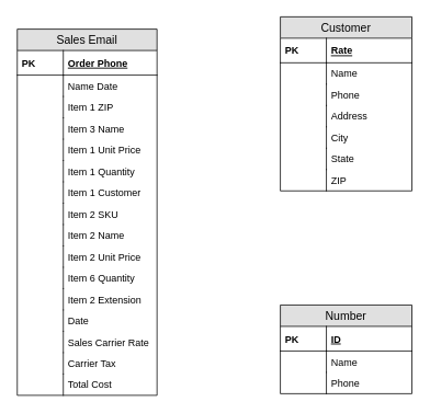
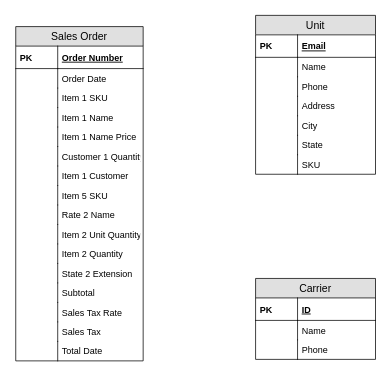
  <mxCell id="0" />
  <mxCell id="1" parent="0" />
- <mxCell id="2" value="Customer" style="swimlane;fontStyle=0;childLayout=stackLayout;horizontal=1;startSize=26;fillColor=#e0e0e0;horizontalStack=0;resizeParent=1;resizeParentMax=0;resizeLast=0;collapsible=1;marginBottom=0;swimlaneFillColor=#ffffff;align=center;fontSize=14;" parent="1" vertex="1"><mxGeometry x="340" y="20" width="160" height="212" as="geometry" /></mxCell>
- <mxCell id="3" value="Rate" style="shape=partialRectangle;top=0;left=0;right=0;bottom=1;align=left;verticalAlign=middle;fillColor=none;spacingLeft=60;spacingRight=4;overflow=hidden;rotatable=0;points=[[0,0.5],[1,0.5]];portConstraint=eastwest;dropTarget=0;fontStyle=5;fontSize=12;" parent="2" vertex="1"><mxGeometry y="26" width="160" height="30" as="geometry" /></mxCell>
+ <mxCell id="2" value="Unit" style="swimlane;fontStyle=0;childLayout=stackLayout;horizontal=1;startSize=26;fillColor=#e0e0e0;horizontalStack=0;resizeParent=1;resizeParentMax=0;resizeLast=0;collapsible=1;marginBottom=0;swimlaneFillColor=#ffffff;align=center;fontSize=14;" parent="1" vertex="1"><mxGeometry x="340" y="20" width="160" height="212" as="geometry" /></mxCell>
+ <mxCell id="3" value="Email" style="shape=partialRectangle;top=0;left=0;right=0;bottom=1;align=left;verticalAlign=middle;fillColor=none;spacingLeft=60;spacingRight=4;overflow=hidden;rotatable=0;points=[[0,0.5],[1,0.5]];portConstraint=eastwest;dropTarget=0;fontStyle=5;fontSize=12;" parent="2" vertex="1"><mxGeometry y="26" width="160" height="30" as="geometry" /></mxCell>
  <mxCell id="4" value="PK" style="shape=partialRectangle;fontStyle=1;top=0;left=0;bottom=0;fillColor=none;align=left;verticalAlign=middle;spacingLeft=4;spacingRight=4;overflow=hidden;rotatable=0;points=[];portConstraint=eastwest;part=1;fontSize=12;" parent="3" vertex="1" connectable="0"><mxGeometry width="56" height="30" as="geometry" /></mxCell>
  <mxCell id="5" value="Name" style="shape=partialRectangle;top=0;left=0;right=0;bottom=0;align=left;verticalAlign=top;fillColor=none;spacingLeft=60;spacingRight=4;overflow=hidden;rotatable=0;points=[[0,0.5],[1,0.5]];portConstraint=eastwest;dropTarget=0;fontSize=12;" parent="2" vertex="1"><mxGeometry y="56" width="160" height="26" as="geometry" /></mxCell>
  <mxCell id="6" value="" style="shape=partialRectangle;top=0;left=0;bottom=0;fillColor=none;align=left;verticalAlign=top;spacingLeft=4;spacingRight=4;overflow=hidden;rotatable=0;points=[];portConstraint=eastwest;part=1;fontSize=12;" parent="5" vertex="1" connectable="0"><mxGeometry width="56" height="26" as="geometry" /></mxCell>
  <mxCell id="7" value="Phone" style="shape=partialRectangle;top=0;left=0;right=0;bottom=0;align=left;verticalAlign=top;fillColor=none;spacingLeft=60;spacingRight=4;overflow=hidden;rotatable=0;points=[[0,0.5],[1,0.5]];portConstraint=eastwest;dropTarget=0;fontSize=12;" parent="2" vertex="1"><mxGeometry y="82" width="160" height="26" as="geometry" /></mxCell>
  <mxCell id="8" value="" style="shape=partialRectangle;top=0;left=0;bottom=0;fillColor=none;align=left;verticalAlign=top;spacingLeft=4;spacingRight=4;overflow=hidden;rotatable=0;points=[];portConstraint=eastwest;part=1;fontSize=12;" parent="7" vertex="1" connectable="0"><mxGeometry width="56" height="26" as="geometry" /></mxCell>
  <mxCell id="9" value="Address" style="shape=partialRectangle;top=0;left=0;right=0;bottom=0;align=left;verticalAlign=top;fillColor=none;spacingLeft=60;spacingRight=4;overflow=hidden;rotatable=0;points=[[0,0.5],[1,0.5]];portConstraint=eastwest;dropTarget=0;fontSize=12;" parent="2" vertex="1"><mxGeometry y="108" width="160" height="26" as="geometry" /></mxCell>
  <mxCell id="10" value="" style="shape=partialRectangle;top=0;left=0;bottom=0;fillColor=none;align=left;verticalAlign=top;spacingLeft=4;spacingRight=4;overflow=hidden;rotatable=0;points=[];portConstraint=eastwest;part=1;fontSize=12;" parent="9" vertex="1" connectable="0"><mxGeometry width="56" height="26" as="geometry" /></mxCell>
  <mxCell id="11" value="City" style="shape=partialRectangle;top=0;left=0;right=0;bottom=0;align=left;verticalAlign=top;fillColor=none;spacingLeft=60;spacingRight=4;overflow=hidden;rotatable=0;points=[[0,0.5],[1,0.5]];portConstraint=eastwest;dropTarget=0;fontSize=12;" parent="2" vertex="1"><mxGeometry y="134" width="160" height="26" as="geometry" /></mxCell>
  <mxCell id="12" value="" style="shape=partialRectangle;top=0;left=0;bottom=0;fillColor=none;align=left;verticalAlign=top;spacingLeft=4;spacingRight=4;overflow=hidden;rotatable=0;points=[];portConstraint=eastwest;part=1;fontSize=12;" parent="11" vertex="1" connectable="0"><mxGeometry width="56" height="26" as="geometry" /></mxCell>
  <mxCell id="13" value="State" style="shape=partialRectangle;top=0;left=0;right=0;bottom=0;align=left;verticalAlign=top;fillColor=none;spacingLeft=60;spacingRight=4;overflow=hidden;rotatable=0;points=[[0,0.5],[1,0.5]];portConstraint=eastwest;dropTarget=0;fontSize=12;" parent="2" vertex="1"><mxGeometry y="160" width="160" height="26" as="geometry" /></mxCell>
  <mxCell id="14" value="" style="shape=partialRectangle;top=0;left=0;bottom=0;fillColor=none;align=left;verticalAlign=top;spacingLeft=4;spacingRight=4;overflow=hidden;rotatable=0;points=[];portConstraint=eastwest;part=1;fontSize=12;" parent="13" vertex="1" connectable="0"><mxGeometry width="56" height="26" as="geometry" /></mxCell>
- <mxCell id="15" value="ZIP" style="shape=partialRectangle;top=0;left=0;right=0;bottom=0;align=left;verticalAlign=top;fillColor=none;spacingLeft=60;spacingRight=4;overflow=hidden;rotatable=0;points=[[0,0.5],[1,0.5]];portConstraint=eastwest;dropTarget=0;fontSize=12;" parent="2" vertex="1"><mxGeometry y="186" width="160" height="26" as="geometry" /></mxCell>
+ <mxCell id="15" value="SKU" style="shape=partialRectangle;top=0;left=0;right=0;bottom=0;align=left;verticalAlign=top;fillColor=none;spacingLeft=60;spacingRight=4;overflow=hidden;rotatable=0;points=[[0,0.5],[1,0.5]];portConstraint=eastwest;dropTarget=0;fontSize=12;" parent="2" vertex="1"><mxGeometry y="186" width="160" height="26" as="geometry" /></mxCell>
  <mxCell id="16" value="" style="shape=partialRectangle;top=0;left=0;bottom=0;fillColor=none;align=left;verticalAlign=top;spacingLeft=4;spacingRight=4;overflow=hidden;rotatable=0;points=[];portConstraint=eastwest;part=1;fontSize=12;" parent="15" vertex="1" connectable="0"><mxGeometry width="56" height="26" as="geometry" /></mxCell>
- <mxCell id="17" value="Number" style="swimlane;fontStyle=0;childLayout=stackLayout;horizontal=1;startSize=26;fillColor=#e0e0e0;horizontalStack=0;resizeParent=1;resizeParentMax=0;resizeLast=0;collapsible=1;marginBottom=0;swimlaneFillColor=#ffffff;align=center;fontSize=14;" parent="1" vertex="1"><mxGeometry x="340" y="371" width="160" height="108" as="geometry" /></mxCell>
+ <mxCell id="17" value="Carrier" style="swimlane;fontStyle=0;childLayout=stackLayout;horizontal=1;startSize=26;fillColor=#e0e0e0;horizontalStack=0;resizeParent=1;resizeParentMax=0;resizeLast=0;collapsible=1;marginBottom=0;swimlaneFillColor=#ffffff;align=center;fontSize=14;" parent="1" vertex="1"><mxGeometry x="340" y="371" width="160" height="108" as="geometry" /></mxCell>
  <mxCell id="18" value="ID" style="shape=partialRectangle;top=0;left=0;right=0;bottom=1;align=left;verticalAlign=middle;fillColor=none;spacingLeft=60;spacingRight=4;overflow=hidden;rotatable=0;points=[[0,0.5],[1,0.5]];portConstraint=eastwest;dropTarget=0;fontStyle=5;fontSize=12;" parent="17" vertex="1"><mxGeometry y="26" width="160" height="30" as="geometry" /></mxCell>
  <mxCell id="19" value="PK" style="shape=partialRectangle;fontStyle=1;top=0;left=0;bottom=0;fillColor=none;align=left;verticalAlign=middle;spacingLeft=4;spacingRight=4;overflow=hidden;rotatable=0;points=[];portConstraint=eastwest;part=1;fontSize=12;" parent="18" vertex="1" connectable="0"><mxGeometry width="56" height="30" as="geometry" /></mxCell>
  <mxCell id="20" value="Name" style="shape=partialRectangle;top=0;left=0;right=0;bottom=0;align=left;verticalAlign=top;fillColor=none;spacingLeft=60;spacingRight=4;overflow=hidden;rotatable=0;points=[[0,0.5],[1,0.5]];portConstraint=eastwest;dropTarget=0;fontSize=12;" parent="17" vertex="1"><mxGeometry y="56" width="160" height="26" as="geometry" /></mxCell>
  <mxCell id="21" value="" style="shape=partialRectangle;top=0;left=0;bottom=0;fillColor=none;align=left;verticalAlign=top;spacingLeft=4;spacingRight=4;overflow=hidden;rotatable=0;points=[];portConstraint=eastwest;part=1;fontSize=12;" parent="20" vertex="1" connectable="0"><mxGeometry width="56" height="26" as="geometry" /></mxCell>
  <mxCell id="22" value="Phone" style="shape=partialRectangle;top=0;left=0;right=0;bottom=0;align=left;verticalAlign=top;fillColor=none;spacingLeft=60;spacingRight=4;overflow=hidden;rotatable=0;points=[[0,0.5],[1,0.5]];portConstraint=eastwest;dropTarget=0;fontSize=12;" parent="17" vertex="1"><mxGeometry y="82" width="160" height="26" as="geometry" /></mxCell>
  <mxCell id="23" value="" style="shape=partialRectangle;top=0;left=0;bottom=0;fillColor=none;align=left;verticalAlign=top;spacingLeft=4;spacingRight=4;overflow=hidden;rotatable=0;points=[];portConstraint=eastwest;part=1;fontSize=12;" parent="22" vertex="1" connectable="0"><mxGeometry width="56" height="26" as="geometry" /></mxCell>
- <mxCell id="24" value="Sales Email" style="swimlane;fontStyle=0;childLayout=stackLayout;horizontal=1;startSize=26;fillColor=#e0e0e0;horizontalStack=0;resizeParent=1;resizeParentMax=0;resizeLast=0;collapsible=1;marginBottom=0;swimlaneFillColor=#ffffff;align=center;fontSize=14;" vertex="1" parent="1"><mxGeometry x="20" y="35" width="170" height="446" as="geometry" /></mxCell>
- <mxCell id="25" value="Order Phone" style="shape=partialRectangle;top=0;left=0;right=0;bottom=1;align=left;verticalAlign=middle;fillColor=none;spacingLeft=60;spacingRight=4;overflow=hidden;rotatable=0;points=[[0,0.5],[1,0.5]];portConstraint=eastwest;dropTarget=0;fontStyle=5;fontSize=12;" vertex="1" parent="24"><mxGeometry y="26" width="170" height="30" as="geometry" /></mxCell>
+ <mxCell id="24" value="Sales Order" style="swimlane;fontStyle=0;childLayout=stackLayout;horizontal=1;startSize=26;fillColor=#e0e0e0;horizontalStack=0;resizeParent=1;resizeParentMax=0;resizeLast=0;collapsible=1;marginBottom=0;swimlaneFillColor=#ffffff;align=center;fontSize=14;" vertex="1" parent="1"><mxGeometry x="20" y="35" width="170" height="446" as="geometry" /></mxCell>
+ <mxCell id="25" value="Order Number" style="shape=partialRectangle;top=0;left=0;right=0;bottom=1;align=left;verticalAlign=middle;fillColor=none;spacingLeft=60;spacingRight=4;overflow=hidden;rotatable=0;points=[[0,0.5],[1,0.5]];portConstraint=eastwest;dropTarget=0;fontStyle=5;fontSize=12;" vertex="1" parent="24"><mxGeometry y="26" width="170" height="30" as="geometry" /></mxCell>
  <mxCell id="26" value="PK" style="shape=partialRectangle;fontStyle=1;top=0;left=0;bottom=0;fillColor=none;align=left;verticalAlign=middle;spacingLeft=4;spacingRight=4;overflow=hidden;rotatable=0;points=[];portConstraint=eastwest;part=1;fontSize=12;" vertex="1" connectable="0" parent="25"><mxGeometry width="56" height="30" as="geometry" /></mxCell>
- <mxCell id="27" value="Name Date" style="shape=partialRectangle;top=0;left=0;right=0;bottom=0;align=left;verticalAlign=top;fillColor=none;spacingLeft=60;spacingRight=4;overflow=hidden;rotatable=0;points=[[0,0.5],[1,0.5]];portConstraint=eastwest;dropTarget=0;fontSize=12;" vertex="1" parent="24"><mxGeometry y="56" width="170" height="26" as="geometry" /></mxCell>
+ <mxCell id="27" value="Order Date" style="shape=partialRectangle;top=0;left=0;right=0;bottom=0;align=left;verticalAlign=top;fillColor=none;spacingLeft=60;spacingRight=4;overflow=hidden;rotatable=0;points=[[0,0.5],[1,0.5]];portConstraint=eastwest;dropTarget=0;fontSize=12;" vertex="1" parent="24"><mxGeometry y="56" width="170" height="26" as="geometry" /></mxCell>
  <mxCell id="28" value="" style="shape=partialRectangle;top=0;left=0;bottom=0;fillColor=none;align=left;verticalAlign=top;spacingLeft=4;spacingRight=4;overflow=hidden;rotatable=0;points=[];portConstraint=eastwest;part=1;fontSize=12;" vertex="1" connectable="0" parent="27"><mxGeometry width="56" height="26" as="geometry" /></mxCell>
- <mxCell id="29" value="Item 1 ZIP" style="shape=partialRectangle;top=0;left=0;right=0;bottom=0;align=left;verticalAlign=top;fillColor=none;spacingLeft=60;spacingRight=4;overflow=hidden;rotatable=0;points=[[0,0.5],[1,0.5]];portConstraint=eastwest;dropTarget=0;fontSize=12;" vertex="1" parent="24"><mxGeometry y="82" width="170" height="26" as="geometry" /></mxCell>
+ <mxCell id="29" value="Item 1 SKU" style="shape=partialRectangle;top=0;left=0;right=0;bottom=0;align=left;verticalAlign=top;fillColor=none;spacingLeft=60;spacingRight=4;overflow=hidden;rotatable=0;points=[[0,0.5],[1,0.5]];portConstraint=eastwest;dropTarget=0;fontSize=12;" vertex="1" parent="24"><mxGeometry y="82" width="170" height="26" as="geometry" /></mxCell>
  <mxCell id="30" value="" style="shape=partialRectangle;top=0;left=0;bottom=0;fillColor=none;align=left;verticalAlign=top;spacingLeft=4;spacingRight=4;overflow=hidden;rotatable=0;points=[];portConstraint=eastwest;part=1;fontSize=12;" vertex="1" connectable="0" parent="29"><mxGeometry width="56" height="26" as="geometry" /></mxCell>
- <mxCell id="31" value="Item 3 Name" style="shape=partialRectangle;top=0;left=0;right=0;bottom=0;align=left;verticalAlign=top;fillColor=none;spacingLeft=60;spacingRight=4;overflow=hidden;rotatable=0;points=[[0,0.5],[1,0.5]];portConstraint=eastwest;dropTarget=0;fontSize=12;" vertex="1" parent="24"><mxGeometry y="108" width="170" height="26" as="geometry" /></mxCell>
+ <mxCell id="31" value="Item 1 Name" style="shape=partialRectangle;top=0;left=0;right=0;bottom=0;align=left;verticalAlign=top;fillColor=none;spacingLeft=60;spacingRight=4;overflow=hidden;rotatable=0;points=[[0,0.5],[1,0.5]];portConstraint=eastwest;dropTarget=0;fontSize=12;" vertex="1" parent="24"><mxGeometry y="108" width="170" height="26" as="geometry" /></mxCell>
  <mxCell id="32" value="" style="shape=partialRectangle;top=0;left=0;bottom=0;fillColor=none;align=left;verticalAlign=top;spacingLeft=4;spacingRight=4;overflow=hidden;rotatable=0;points=[];portConstraint=eastwest;part=1;fontSize=12;" vertex="1" connectable="0" parent="31"><mxGeometry width="56" height="26" as="geometry" /></mxCell>
- <mxCell id="33" value="Item 1 Unit Price" style="shape=partialRectangle;top=0;left=0;right=0;bottom=0;align=left;verticalAlign=top;fillColor=none;spacingLeft=60;spacingRight=4;overflow=hidden;rotatable=0;points=[[0,0.5],[1,0.5]];portConstraint=eastwest;dropTarget=0;fontSize=12;" vertex="1" parent="24"><mxGeometry y="134" width="170" height="26" as="geometry" /></mxCell>
+ <mxCell id="33" value="Item 1 Name Price" style="shape=partialRectangle;top=0;left=0;right=0;bottom=0;align=left;verticalAlign=top;fillColor=none;spacingLeft=60;spacingRight=4;overflow=hidden;rotatable=0;points=[[0,0.5],[1,0.5]];portConstraint=eastwest;dropTarget=0;fontSize=12;" vertex="1" parent="24"><mxGeometry y="134" width="170" height="26" as="geometry" /></mxCell>
  <mxCell id="34" value="" style="shape=partialRectangle;top=0;left=0;bottom=0;fillColor=none;align=left;verticalAlign=top;spacingLeft=4;spacingRight=4;overflow=hidden;rotatable=0;points=[];portConstraint=eastwest;part=1;fontSize=12;" vertex="1" connectable="0" parent="33"><mxGeometry width="56" height="26" as="geometry" /></mxCell>
- <mxCell id="35" value="Item 1 Quantity" style="shape=partialRectangle;top=0;left=0;right=0;bottom=0;align=left;verticalAlign=top;fillColor=none;spacingLeft=60;spacingRight=4;overflow=hidden;rotatable=0;points=[[0,0.5],[1,0.5]];portConstraint=eastwest;dropTarget=0;fontSize=12;" vertex="1" parent="24"><mxGeometry y="160" width="170" height="26" as="geometry" /></mxCell>
+ <mxCell id="35" value="Customer 1 Quantity" style="shape=partialRectangle;top=0;left=0;right=0;bottom=0;align=left;verticalAlign=top;fillColor=none;spacingLeft=60;spacingRight=4;overflow=hidden;rotatable=0;points=[[0,0.5],[1,0.5]];portConstraint=eastwest;dropTarget=0;fontSize=12;" vertex="1" parent="24"><mxGeometry y="160" width="170" height="26" as="geometry" /></mxCell>
  <mxCell id="36" value="" style="shape=partialRectangle;top=0;left=0;bottom=0;fillColor=none;align=left;verticalAlign=top;spacingLeft=4;spacingRight=4;overflow=hidden;rotatable=0;points=[];portConstraint=eastwest;part=1;fontSize=12;" vertex="1" connectable="0" parent="35"><mxGeometry width="56" height="26" as="geometry" /></mxCell>
  <mxCell id="37" value="Item 1 Customer" style="shape=partialRectangle;top=0;left=0;right=0;bottom=0;align=left;verticalAlign=top;fillColor=none;spacingLeft=60;spacingRight=4;overflow=hidden;rotatable=0;points=[[0,0.5],[1,0.5]];portConstraint=eastwest;dropTarget=0;fontSize=12;" vertex="1" parent="24"><mxGeometry y="186" width="170" height="26" as="geometry" /></mxCell>
  <mxCell id="38" value="" style="shape=partialRectangle;top=0;left=0;bottom=0;fillColor=none;align=left;verticalAlign=top;spacingLeft=4;spacingRight=4;overflow=hidden;rotatable=0;points=[];portConstraint=eastwest;part=1;fontSize=12;" vertex="1" connectable="0" parent="37"><mxGeometry width="56" height="26" as="geometry" /></mxCell>
- <mxCell id="39" value="Item 2 SKU" style="shape=partialRectangle;top=0;left=0;right=0;bottom=0;align=left;verticalAlign=top;fillColor=none;spacingLeft=60;spacingRight=4;overflow=hidden;rotatable=0;points=[[0,0.5],[1,0.5]];portConstraint=eastwest;dropTarget=0;fontSize=12;" vertex="1" parent="24"><mxGeometry y="212" width="170" height="26" as="geometry" /></mxCell>
+ <mxCell id="39" value="Item 5 SKU" style="shape=partialRectangle;top=0;left=0;right=0;bottom=0;align=left;verticalAlign=top;fillColor=none;spacingLeft=60;spacingRight=4;overflow=hidden;rotatable=0;points=[[0,0.5],[1,0.5]];portConstraint=eastwest;dropTarget=0;fontSize=12;" vertex="1" parent="24"><mxGeometry y="212" width="170" height="26" as="geometry" /></mxCell>
  <mxCell id="40" value="" style="shape=partialRectangle;top=0;left=0;bottom=0;fillColor=none;align=left;verticalAlign=top;spacingLeft=4;spacingRight=4;overflow=hidden;rotatable=0;points=[];portConstraint=eastwest;part=1;fontSize=12;" vertex="1" connectable="0" parent="39"><mxGeometry width="56" height="26" as="geometry" /></mxCell>
- <mxCell id="41" value="Item 2 Name" style="shape=partialRectangle;top=0;left=0;right=0;bottom=0;align=left;verticalAlign=top;fillColor=none;spacingLeft=60;spacingRight=4;overflow=hidden;rotatable=0;points=[[0,0.5],[1,0.5]];portConstraint=eastwest;dropTarget=0;fontSize=12;" vertex="1" parent="24"><mxGeometry y="238" width="170" height="26" as="geometry" /></mxCell>
+ <mxCell id="41" value="Rate 2 Name" style="shape=partialRectangle;top=0;left=0;right=0;bottom=0;align=left;verticalAlign=top;fillColor=none;spacingLeft=60;spacingRight=4;overflow=hidden;rotatable=0;points=[[0,0.5],[1,0.5]];portConstraint=eastwest;dropTarget=0;fontSize=12;" vertex="1" parent="24"><mxGeometry y="238" width="170" height="26" as="geometry" /></mxCell>
  <mxCell id="42" value="" style="shape=partialRectangle;top=0;left=0;bottom=0;fillColor=none;align=left;verticalAlign=top;spacingLeft=4;spacingRight=4;overflow=hidden;rotatable=0;points=[];portConstraint=eastwest;part=1;fontSize=12;" vertex="1" connectable="0" parent="41"><mxGeometry width="56" height="26" as="geometry" /></mxCell>
- <mxCell id="43" value="Item 2 Unit Price" style="shape=partialRectangle;top=0;left=0;right=0;bottom=0;align=left;verticalAlign=top;fillColor=none;spacingLeft=60;spacingRight=4;overflow=hidden;rotatable=0;points=[[0,0.5],[1,0.5]];portConstraint=eastwest;dropTarget=0;fontSize=12;" vertex="1" parent="24"><mxGeometry y="264" width="170" height="26" as="geometry" /></mxCell>
+ <mxCell id="43" value="Item 2 Unit Quantity" style="shape=partialRectangle;top=0;left=0;right=0;bottom=0;align=left;verticalAlign=top;fillColor=none;spacingLeft=60;spacingRight=4;overflow=hidden;rotatable=0;points=[[0,0.5],[1,0.5]];portConstraint=eastwest;dropTarget=0;fontSize=12;" vertex="1" parent="24"><mxGeometry y="264" width="170" height="26" as="geometry" /></mxCell>
  <mxCell id="44" value="" style="shape=partialRectangle;top=0;left=0;bottom=0;fillColor=none;align=left;verticalAlign=top;spacingLeft=4;spacingRight=4;overflow=hidden;rotatable=0;points=[];portConstraint=eastwest;part=1;fontSize=12;" vertex="1" connectable="0" parent="43"><mxGeometry width="56" height="26" as="geometry" /></mxCell>
- <mxCell id="45" value="Item 6 Quantity" style="shape=partialRectangle;top=0;left=0;right=0;bottom=0;align=left;verticalAlign=top;fillColor=none;spacingLeft=60;spacingRight=4;overflow=hidden;rotatable=0;points=[[0,0.5],[1,0.5]];portConstraint=eastwest;dropTarget=0;fontSize=12;" vertex="1" parent="24"><mxGeometry y="290" width="170" height="26" as="geometry" /></mxCell>
+ <mxCell id="45" value="Item 2 Quantity" style="shape=partialRectangle;top=0;left=0;right=0;bottom=0;align=left;verticalAlign=top;fillColor=none;spacingLeft=60;spacingRight=4;overflow=hidden;rotatable=0;points=[[0,0.5],[1,0.5]];portConstraint=eastwest;dropTarget=0;fontSize=12;" vertex="1" parent="24"><mxGeometry y="290" width="170" height="26" as="geometry" /></mxCell>
  <mxCell id="46" value="" style="shape=partialRectangle;top=0;left=0;bottom=0;fillColor=none;align=left;verticalAlign=top;spacingLeft=4;spacingRight=4;overflow=hidden;rotatable=0;points=[];portConstraint=eastwest;part=1;fontSize=12;" vertex="1" connectable="0" parent="45"><mxGeometry width="56" height="26" as="geometry" /></mxCell>
- <mxCell id="47" value="Item 2 Extension" style="shape=partialRectangle;top=0;left=0;right=0;bottom=0;align=left;verticalAlign=top;fillColor=none;spacingLeft=60;spacingRight=4;overflow=hidden;rotatable=0;points=[[0,0.5],[1,0.5]];portConstraint=eastwest;dropTarget=0;fontSize=12;" vertex="1" parent="24"><mxGeometry y="316" width="170" height="26" as="geometry" /></mxCell>
+ <mxCell id="47" value="State 2 Extension" style="shape=partialRectangle;top=0;left=0;right=0;bottom=0;align=left;verticalAlign=top;fillColor=none;spacingLeft=60;spacingRight=4;overflow=hidden;rotatable=0;points=[[0,0.5],[1,0.5]];portConstraint=eastwest;dropTarget=0;fontSize=12;" vertex="1" parent="24"><mxGeometry y="316" width="170" height="26" as="geometry" /></mxCell>
  <mxCell id="48" value="" style="shape=partialRectangle;top=0;left=0;bottom=0;fillColor=none;align=left;verticalAlign=top;spacingLeft=4;spacingRight=4;overflow=hidden;rotatable=0;points=[];portConstraint=eastwest;part=1;fontSize=12;" vertex="1" connectable="0" parent="47"><mxGeometry width="56" height="26" as="geometry" /></mxCell>
- <mxCell id="49" value="Date" style="shape=partialRectangle;top=0;left=0;right=0;bottom=0;align=left;verticalAlign=top;fillColor=none;spacingLeft=60;spacingRight=4;overflow=hidden;rotatable=0;points=[[0,0.5],[1,0.5]];portConstraint=eastwest;dropTarget=0;fontSize=12;" vertex="1" parent="24"><mxGeometry y="342" width="170" height="26" as="geometry" /></mxCell>
+ <mxCell id="49" value="Subtotal" style="shape=partialRectangle;top=0;left=0;right=0;bottom=0;align=left;verticalAlign=top;fillColor=none;spacingLeft=60;spacingRight=4;overflow=hidden;rotatable=0;points=[[0,0.5],[1,0.5]];portConstraint=eastwest;dropTarget=0;fontSize=12;" vertex="1" parent="24"><mxGeometry y="342" width="170" height="26" as="geometry" /></mxCell>
  <mxCell id="50" value="" style="shape=partialRectangle;top=0;left=0;bottom=0;fillColor=none;align=left;verticalAlign=top;spacingLeft=4;spacingRight=4;overflow=hidden;rotatable=0;points=[];portConstraint=eastwest;part=1;fontSize=12;" vertex="1" connectable="0" parent="49"><mxGeometry width="56" height="26" as="geometry" /></mxCell>
- <mxCell id="51" value="Sales Carrier Rate" style="shape=partialRectangle;top=0;left=0;right=0;bottom=0;align=left;verticalAlign=top;fillColor=none;spacingLeft=60;spacingRight=4;overflow=hidden;rotatable=0;points=[[0,0.5],[1,0.5]];portConstraint=eastwest;dropTarget=0;fontSize=12;" vertex="1" parent="24"><mxGeometry y="368" width="170" height="26" as="geometry" /></mxCell>
+ <mxCell id="51" value="Sales Tax Rate" style="shape=partialRectangle;top=0;left=0;right=0;bottom=0;align=left;verticalAlign=top;fillColor=none;spacingLeft=60;spacingRight=4;overflow=hidden;rotatable=0;points=[[0,0.5],[1,0.5]];portConstraint=eastwest;dropTarget=0;fontSize=12;" vertex="1" parent="24"><mxGeometry y="368" width="170" height="26" as="geometry" /></mxCell>
  <mxCell id="52" value="" style="shape=partialRectangle;top=0;left=0;bottom=0;fillColor=none;align=left;verticalAlign=top;spacingLeft=4;spacingRight=4;overflow=hidden;rotatable=0;points=[];portConstraint=eastwest;part=1;fontSize=12;" vertex="1" connectable="0" parent="51"><mxGeometry width="56" height="26" as="geometry" /></mxCell>
- <mxCell id="53" value="Carrier Tax" style="shape=partialRectangle;top=0;left=0;right=0;bottom=0;align=left;verticalAlign=top;fillColor=none;spacingLeft=60;spacingRight=4;overflow=hidden;rotatable=0;points=[[0,0.5],[1,0.5]];portConstraint=eastwest;dropTarget=0;fontSize=12;" vertex="1" parent="24"><mxGeometry y="394" width="170" height="26" as="geometry" /></mxCell>
+ <mxCell id="53" value="Sales Tax" style="shape=partialRectangle;top=0;left=0;right=0;bottom=0;align=left;verticalAlign=top;fillColor=none;spacingLeft=60;spacingRight=4;overflow=hidden;rotatable=0;points=[[0,0.5],[1,0.5]];portConstraint=eastwest;dropTarget=0;fontSize=12;" vertex="1" parent="24"><mxGeometry y="394" width="170" height="26" as="geometry" /></mxCell>
  <mxCell id="54" value="" style="shape=partialRectangle;top=0;left=0;bottom=0;fillColor=none;align=left;verticalAlign=top;spacingLeft=4;spacingRight=4;overflow=hidden;rotatable=0;points=[];portConstraint=eastwest;part=1;fontSize=12;" vertex="1" connectable="0" parent="53"><mxGeometry width="56" height="26" as="geometry" /></mxCell>
- <mxCell id="55" value="Total Cost" style="shape=partialRectangle;top=0;left=0;right=0;bottom=0;align=left;verticalAlign=top;fillColor=none;spacingLeft=60;spacingRight=4;overflow=hidden;rotatable=0;points=[[0,0.5],[1,0.5]];portConstraint=eastwest;dropTarget=0;fontSize=12;" vertex="1" parent="24"><mxGeometry y="420" width="170" height="26" as="geometry" /></mxCell>
+ <mxCell id="55" value="Total Date" style="shape=partialRectangle;top=0;left=0;right=0;bottom=0;align=left;verticalAlign=top;fillColor=none;spacingLeft=60;spacingRight=4;overflow=hidden;rotatable=0;points=[[0,0.5],[1,0.5]];portConstraint=eastwest;dropTarget=0;fontSize=12;" vertex="1" parent="24"><mxGeometry y="420" width="170" height="26" as="geometry" /></mxCell>
  <mxCell id="56" value="" style="shape=partialRectangle;top=0;left=0;bottom=0;fillColor=none;align=left;verticalAlign=top;spacingLeft=4;spacingRight=4;overflow=hidden;rotatable=0;points=[];portConstraint=eastwest;part=1;fontSize=12;" vertex="1" connectable="0" parent="55"><mxGeometry width="56" height="26" as="geometry" /></mxCell>
